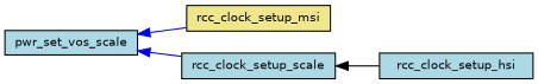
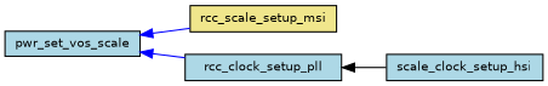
  digraph {
    rankdir=LR
    node [color=black fillcolor=lightblue fontname=Helvetica fontsize=10 shape=record style=filled]
    edge [color=blue dir=back fontname=Helvetica fontsize=10 labelfontname=Helvetica labelfontsize=10 style=solid]
    n1 [fontcolor=black height=0.2 label=pwr_set_vos_scale width=0.4]
-   n2 [fillcolor=khaki height=0.2 label=rcc_clock_setup_msi width=0.4]
-   n3 [height=0.2 label=rcc_clock_setup_scale width=0.4]
-   n4 [height=0.2 label=rcc_clock_setup_hsi width=0.4]
+   n2 [fillcolor=khaki height=0.2 label=rcc_scale_setup_msi width=0.4]
+   n3 [height=0.2 label=rcc_clock_setup_pll width=0.4]
+   n4 [height=0.2 label=scale_clock_setup_hsi width=0.4]
    n1 -> n2
    n1 -> n3
    n3 -> n4 [color=black]
  }
